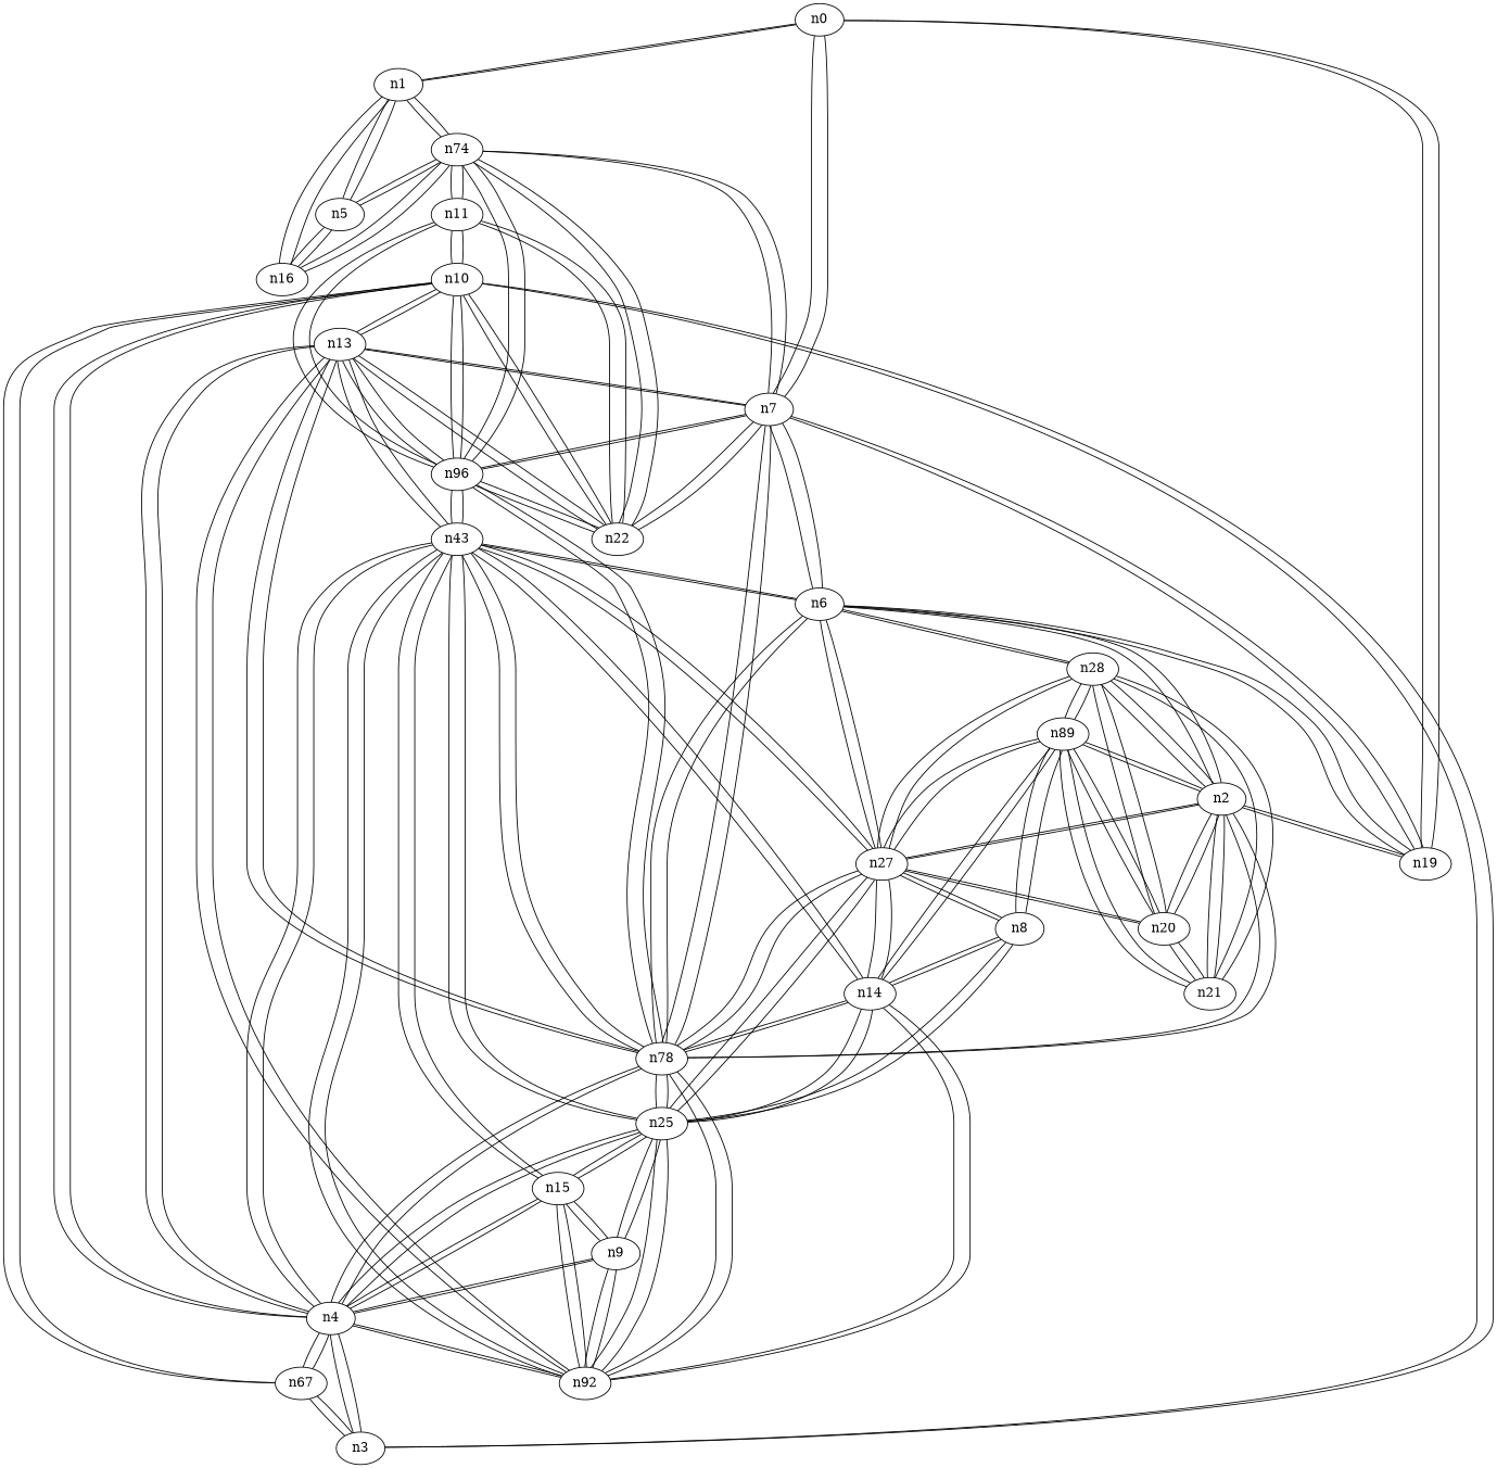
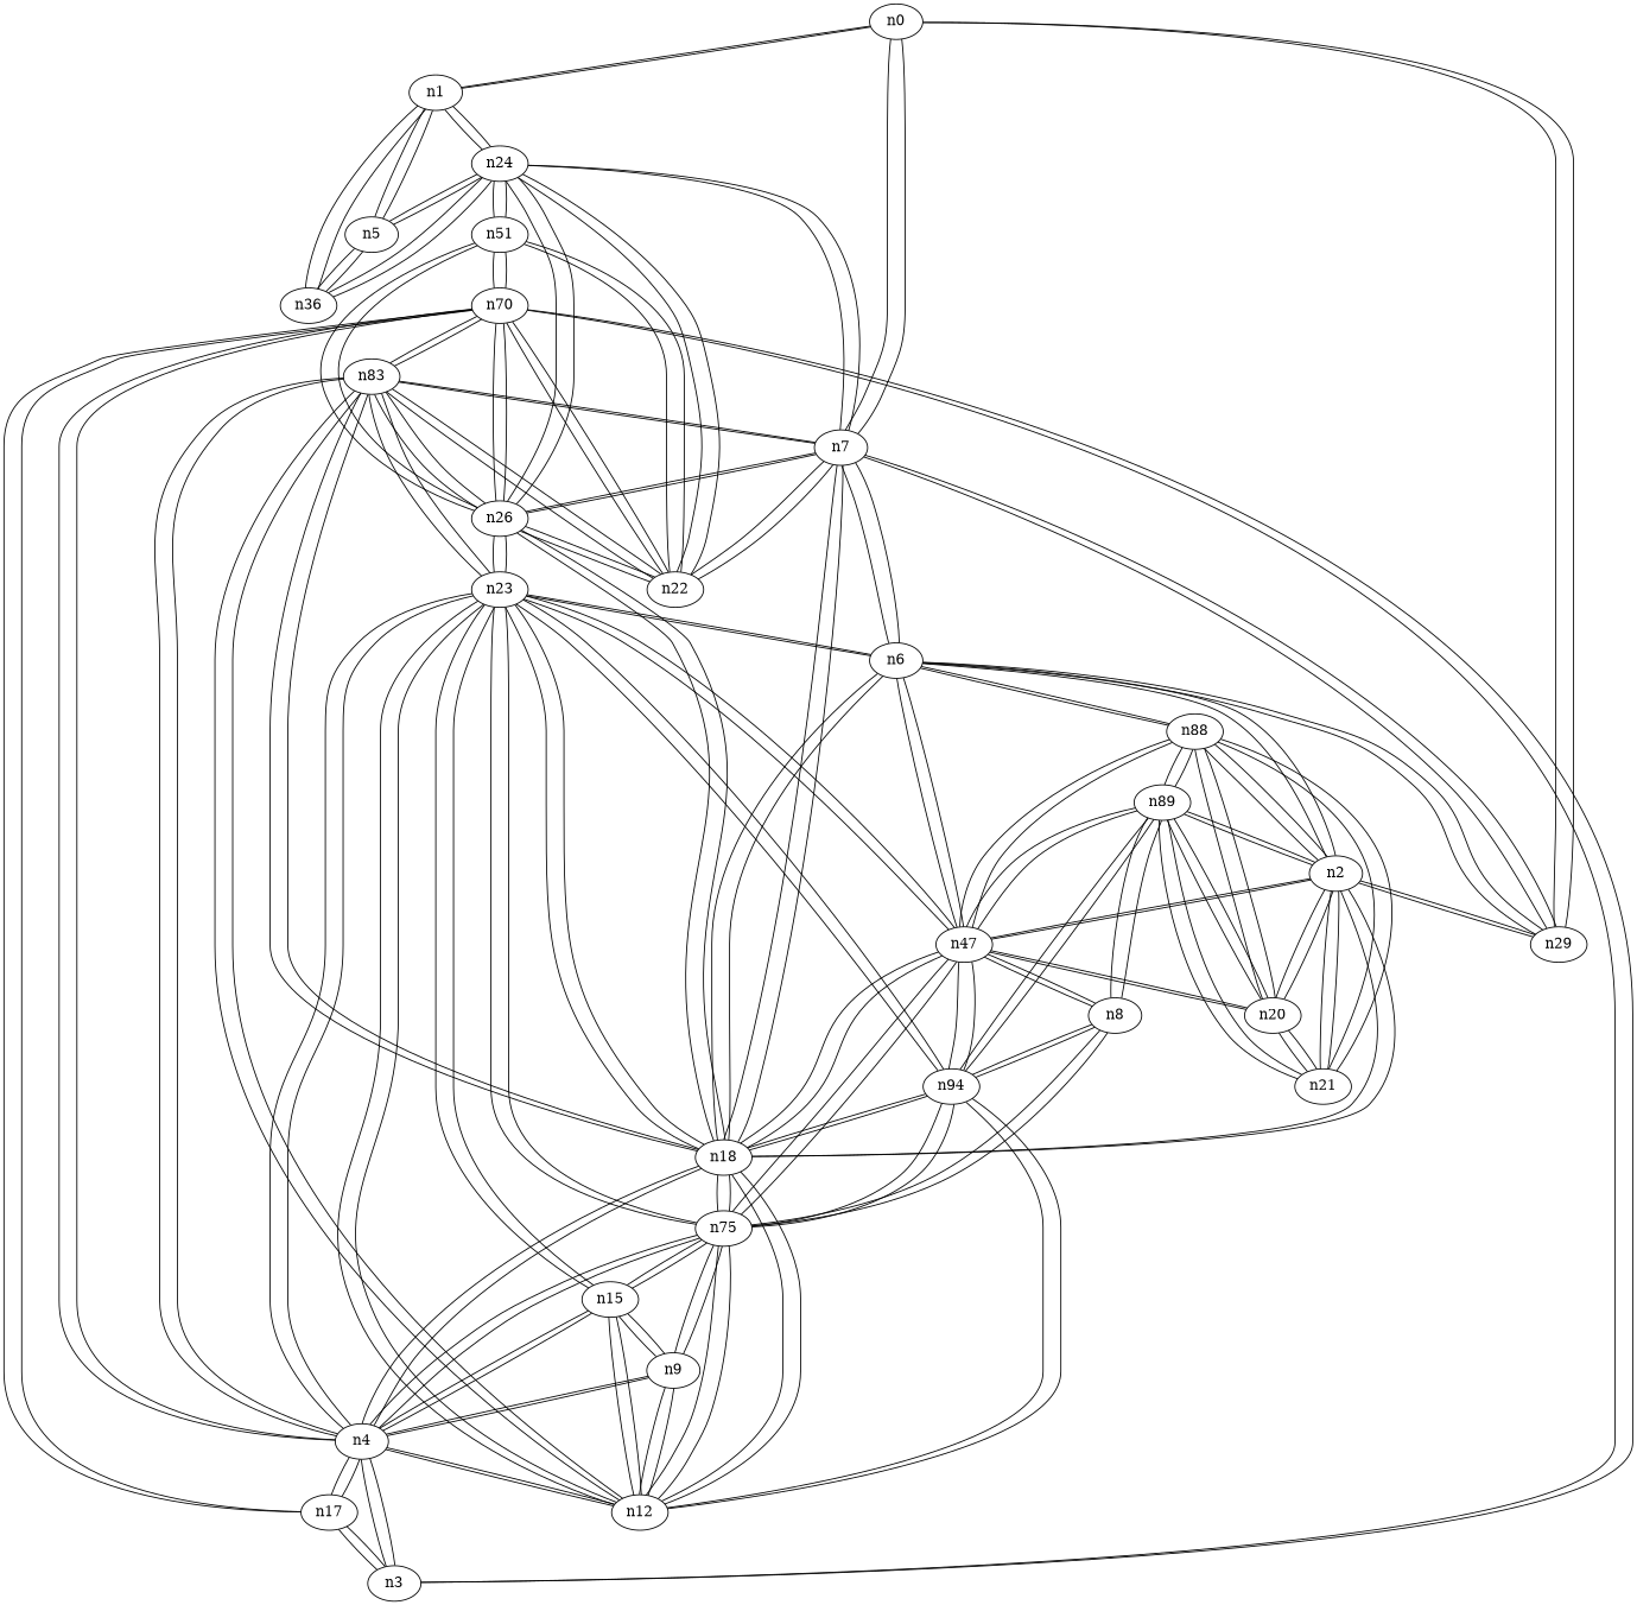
  graph {
    n0
    n1
    n7
-   n19
+   n19 [label=n29]
    n5
-   n16
-   n24 [label=n74]
+   n16 [label=n36]
+   n24
    n6
-   n18 [label=n78]
-   n13
+   n18
+   n13 [label=n83]
    n22
-   n26 [label=n96]
+   n26
    n2
-   n11
+   n11 [label=n51]
    n20
    n21
-   n27
-   n28
+   n27 [label=n47]
+   n28 [label=n88]
    n29 [label=n89]
-   n23 [label=n43]
+   n23
    n4
-   n12 [label=n92]
-   n25
-   n14
+   n12
+   n25 [label=n75]
+   n14 [label=n94]
    n8
    n3
-   n10
-   n17 [label=n67]
+   n10 [label=n70]
+   n17
    n9
    n15
    n0 -- n1
    n0 -- n7
    n0 -- n19
    n1 -- n0
    n1 -- n5
    n1 -- n16
    n1 -- n24
    n7 -- n0
    n7 -- n19
    n7 -- n24
    n7 -- n6
    n7 -- n18
    n7 -- n13
    n7 -- n22
    n7 -- n26
    n19 -- n0
    n19 -- n7
    n19 -- n6
    n19 -- n2
    n5 -- n1
    n5 -- n16
    n5 -- n24
    n16 -- n1
    n16 -- n5
    n16 -- n24
    n24 -- n1
    n24 -- n7
    n24 -- n5
    n24 -- n16
    n24 -- n22
    n24 -- n26
    n24 -- n11
    n6 -- n7
    n6 -- n19
    n6 -- n18
    n6 -- n2
    n6 -- n27
    n6 -- n28
    n6 -- n23
    n18 -- n7
    n18 -- n6
    n18 -- n13
    n18 -- n26
    n18 -- n2
    n18 -- n27
    n18 -- n23
    n18 -- n4
    n18 -- n12
    n18 -- n25
    n18 -- n14
    n13 -- n7
    n13 -- n18
    n13 -- n22
    n13 -- n26
    n13 -- n23
    n13 -- n4
    n13 -- n12
    n13 -- n10
    n22 -- n7
    n22 -- n24
    n22 -- n13
    n22 -- n26
    n22 -- n11
    n22 -- n10
    n26 -- n7
    n26 -- n24
    n26 -- n18
    n26 -- n13
    n26 -- n22
    n26 -- n11
    n26 -- n23
    n26 -- n10
    n2 -- n19
    n2 -- n6
    n2 -- n18
    n2 -- n20
    n2 -- n21
    n2 -- n27
    n2 -- n28
    n2 -- n29
    n11 -- n24
    n11 -- n22
    n11 -- n26
    n11 -- n10
    n20 -- n2
    n20 -- n21
    n20 -- n27
    n20 -- n28
    n20 -- n29
    n21 -- n2
    n21 -- n20
    n21 -- n28
    n21 -- n29
    n27 -- n6
    n27 -- n18
    n27 -- n2
    n27 -- n20
    n27 -- n28
    n27 -- n29
    n27 -- n23
    n27 -- n25
    n27 -- n14
    n27 -- n8
    n28 -- n6
    n28 -- n2
    n28 -- n20
    n28 -- n21
    n28 -- n27
    n28 -- n29
    n29 -- n2
    n29 -- n20
    n29 -- n21
    n29 -- n27
    n29 -- n28
    n29 -- n14
    n29 -- n8
    n23 -- n6
    n23 -- n18
    n23 -- n13
    n23 -- n26
    n23 -- n27
    n23 -- n4
    n23 -- n12
    n23 -- n25
    n23 -- n14
    n23 -- n15
    n4 -- n18
    n4 -- n13
    n4 -- n23
    n4 -- n12
    n4 -- n25
    n4 -- n3
    n4 -- n10
    n4 -- n17
    n4 -- n9
    n4 -- n15
    n12 -- n18
    n12 -- n13
    n12 -- n23
    n12 -- n4
    n12 -- n25
    n12 -- n14
    n12 -- n9
    n12 -- n15
    n25 -- n18
    n25 -- n27
    n25 -- n23
    n25 -- n4
    n25 -- n12
    n25 -- n14
    n25 -- n8
    n25 -- n9
    n25 -- n15
    n14 -- n18
    n14 -- n27
    n14 -- n29
    n14 -- n23
    n14 -- n12
    n14 -- n25
    n14 -- n8
    n8 -- n27
    n8 -- n29
    n8 -- n25
    n8 -- n14
    n3 -- n4
    n3 -- n10
    n3 -- n17
    n10 -- n13
    n10 -- n22
    n10 -- n26
    n10 -- n11
    n10 -- n4
    n10 -- n3
    n10 -- n17
    n17 -- n4
    n17 -- n3
    n17 -- n10
    n9 -- n4
    n9 -- n12
    n9 -- n25
    n9 -- n15
    n15 -- n23
    n15 -- n4
    n15 -- n12
    n15 -- n25
    n15 -- n9
  }
